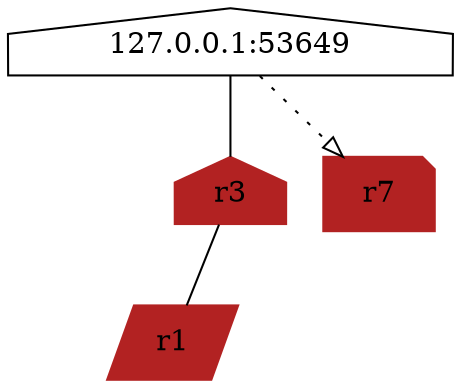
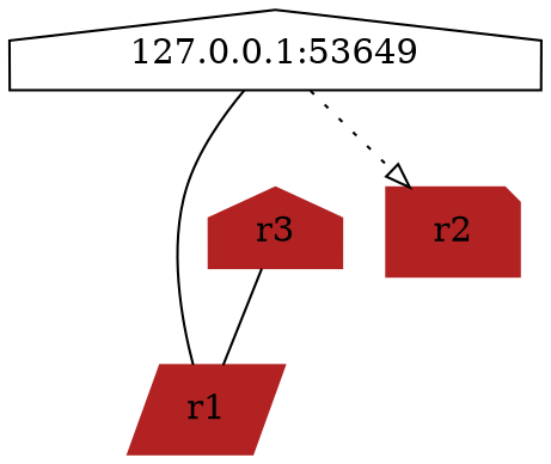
  strict digraph {
    node [color=firebrick shape=house style=filled]
    edge [dir=none]
    r1 [shape=parallelogram]
    r3
-   r2 [shape=note label=r7]
+   r2 [shape=note]
    "127.0.0.1:53649" [color="" style=""]
    r3 -> r1
-   "127.0.0.1:53649" -> r3
+   "127.0.0.1:53649" -> r1
    "127.0.0.1:53649" -> r2 [arrowhead=o style=dotted dir=""]
  }
